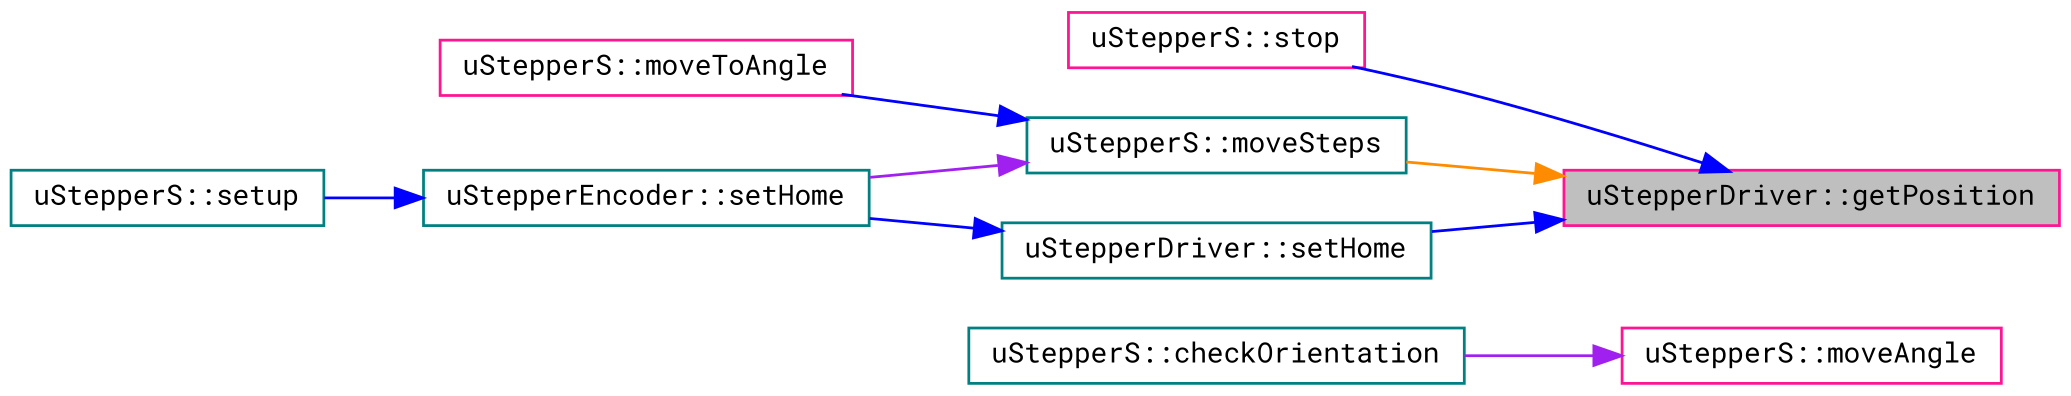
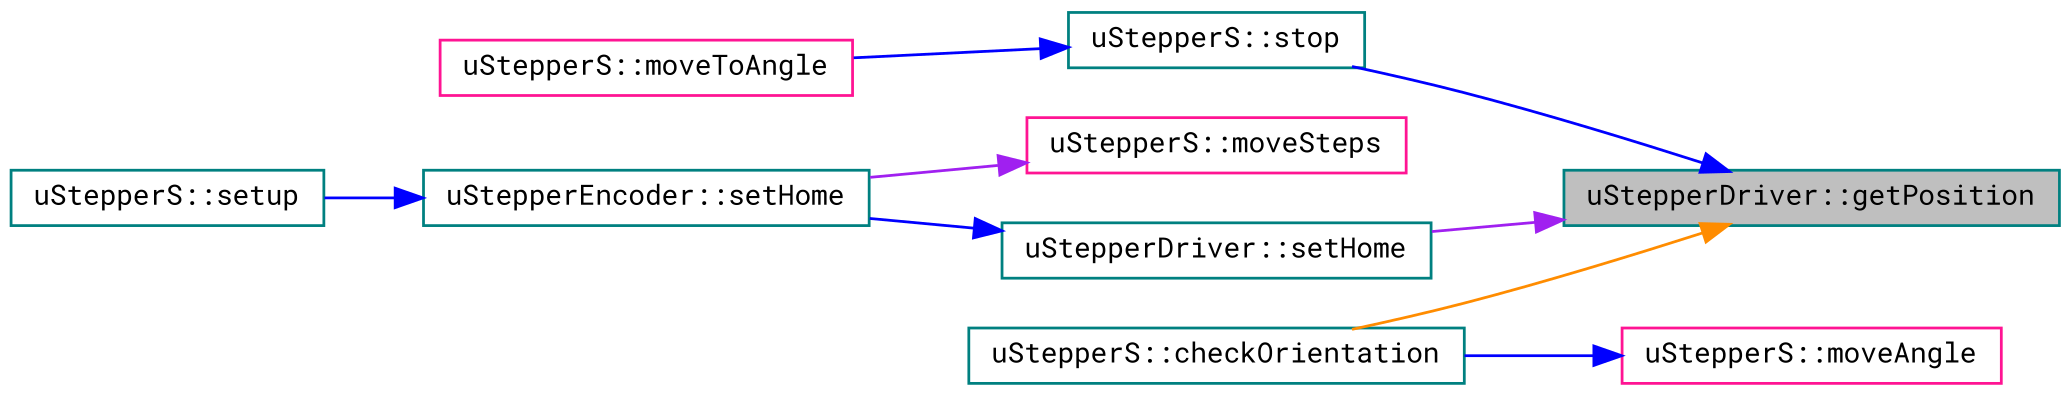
  digraph {
    fontname="Roboto Mono"
    rankdir=RL
    node [color=teal fillcolor=white fontname="Roboto Mono" fontsize=10 shape=record style=filled]
    edge [color=blue dir=back fontname="Roboto Mono" fontsize=10 labelfontname=Helvetica labelfontsize=10 style=solid]
-   n1 [color=deeppink fillcolor=grey75 fontcolor=black height=0.2 label="uStepperDriver::getPosition" width=0.4]
-   n2 [height=0.2 label="uStepperS::moveSteps" width=0.4]
+   n1 [fillcolor=grey75 fontcolor=black height=0.2 label="uStepperDriver::getPosition" width=0.4]
+   n2 [color=deeppink height=0.2 label="uStepperS::moveSteps" width=0.4]
    n3 [height=0.2 label="uStepperDriver::setHome" width=0.4]
-   n4 [color=deeppink height=0.2 label="uStepperS::stop" width=0.4]
+   n4 [height=0.2 label="uStepperS::stop" width=0.4]
    n5 [color=deeppink height=0.2 label="uStepperS::moveToAngle" width=0.4]
    n6 [height=0.2 label="uStepperEncoder::setHome" width=0.4]
    n7 [color=deeppink height=0.2 label="uStepperS::moveAngle" width=0.4]
    n8 [height=0.2 label="uStepperS::checkOrientation" width=0.4]
    n9 [height=0.2 label="uStepperS::setup" width=0.4]
-   n1 -> n2 [color=darkorange]
-   n1 -> n3
+   n1 -> n8 [color=darkorange]
+   n1 -> n3 [color=purple]
    n1 -> n4
-   n2 -> n5
+   n4 -> n5
    n2 -> n6 [color=purple]
    n3 -> n6
    n6 -> n9
-   n7 -> n8 [color=purple]
+   n7 -> n8
  }
